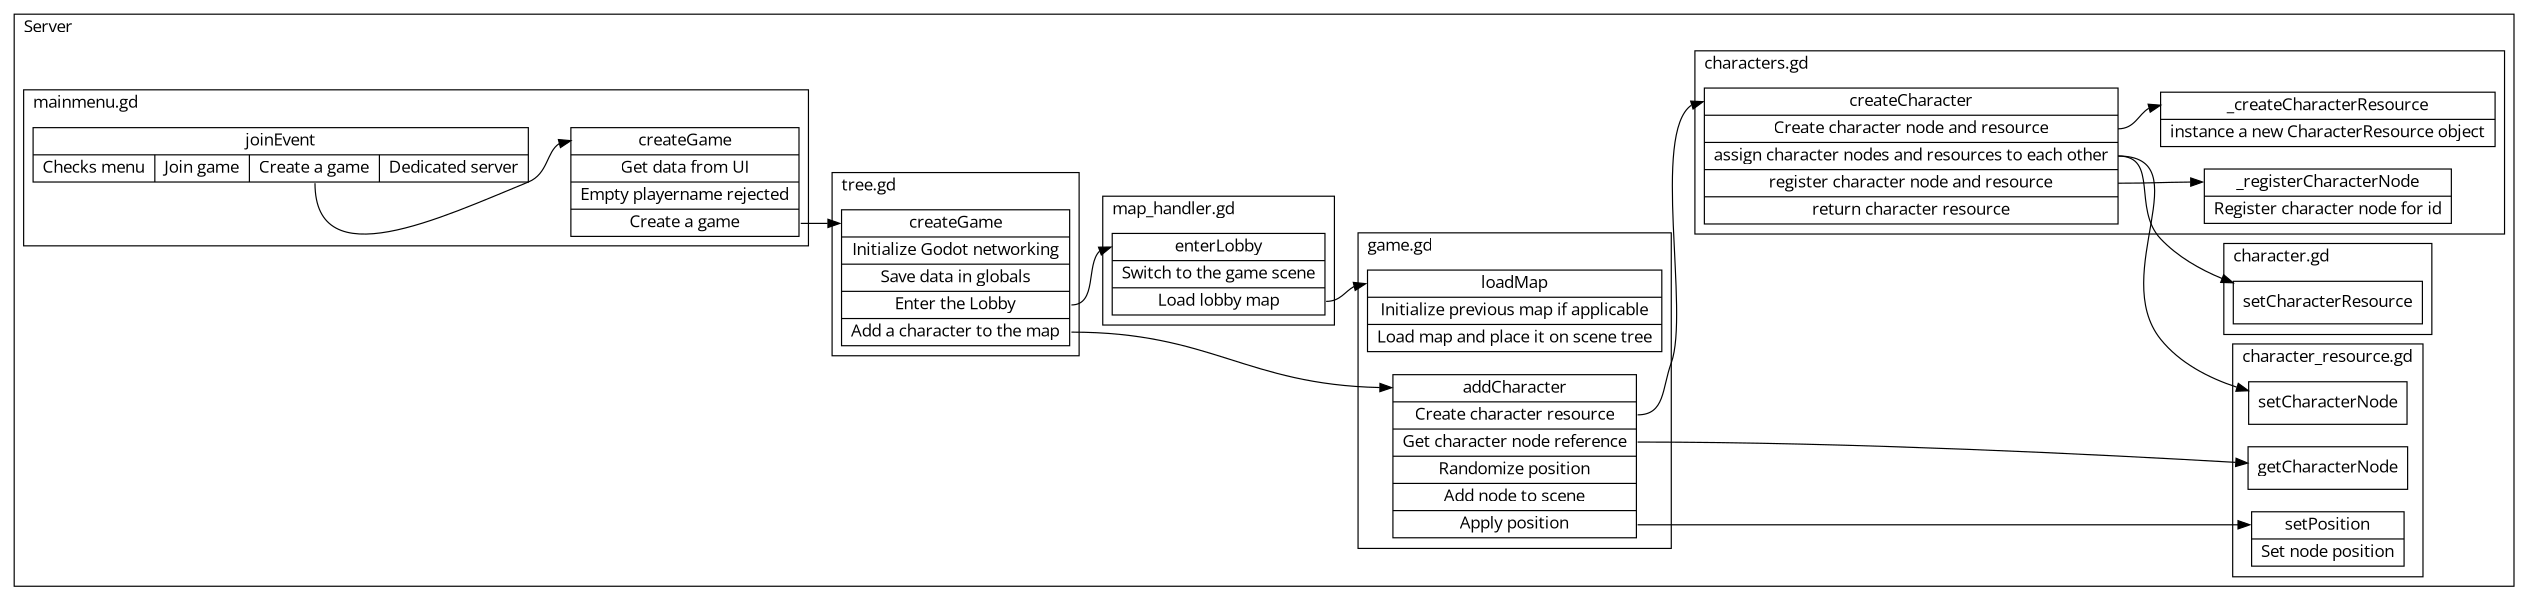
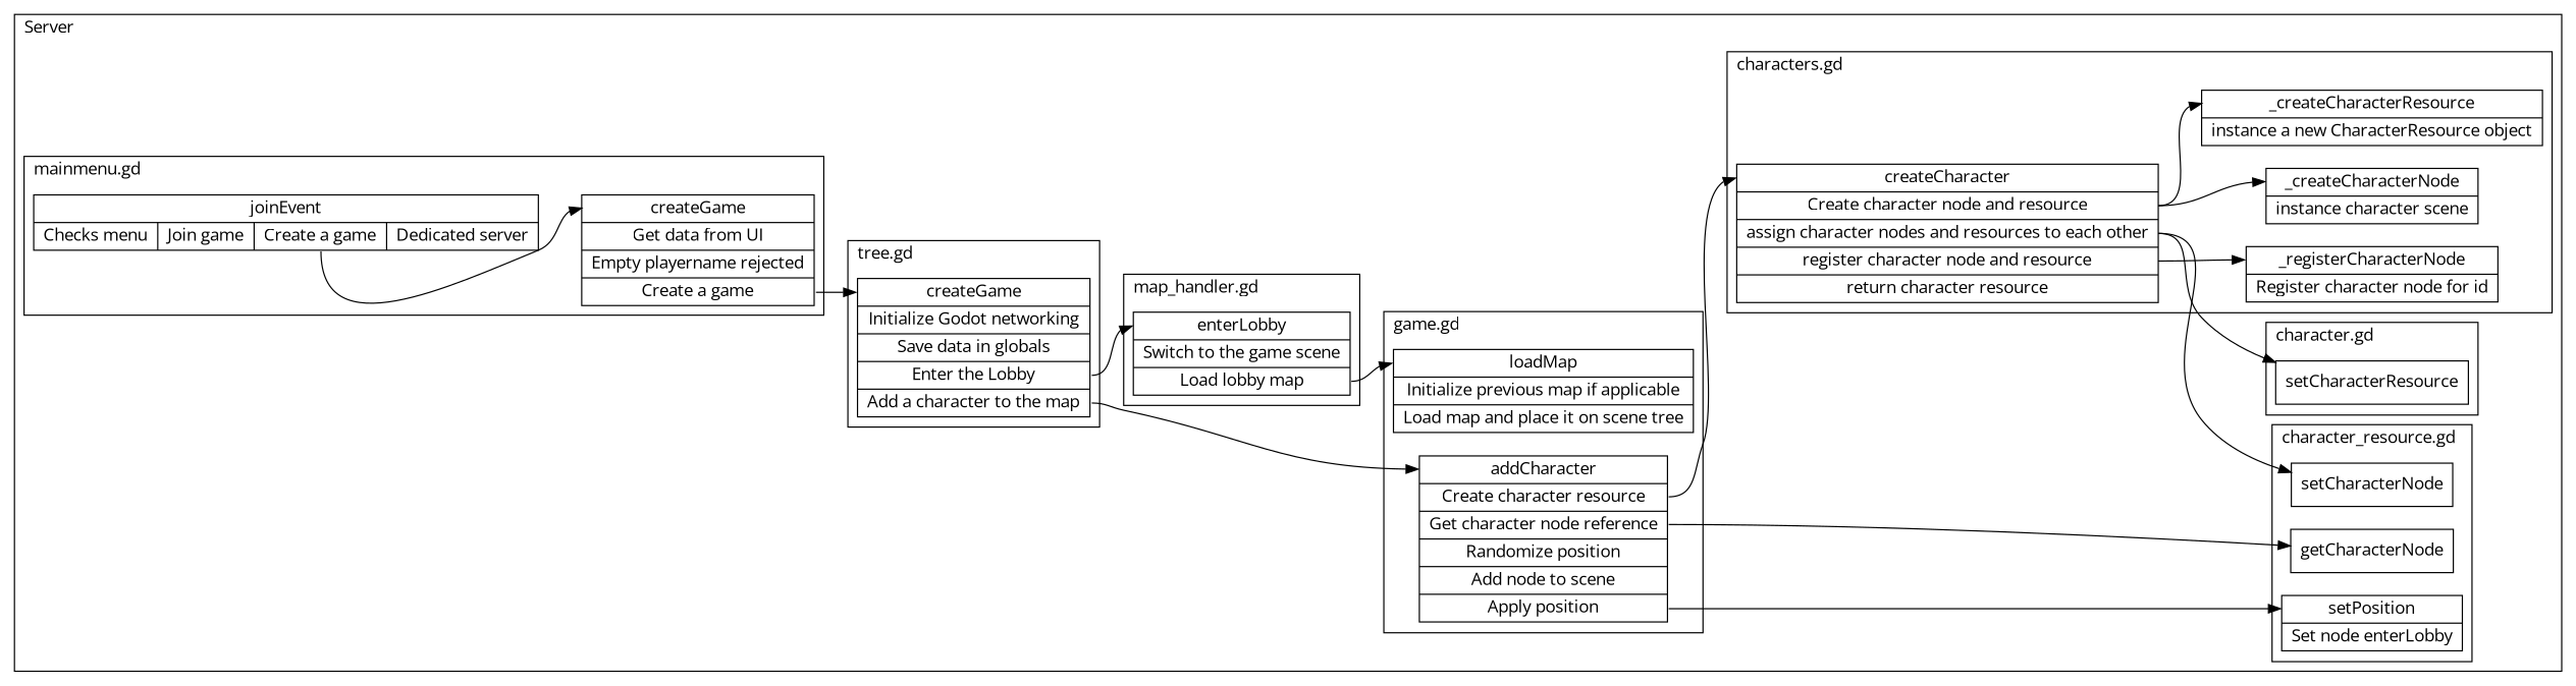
  digraph {
    fontname="Open Sans"
    rankdir=LR
    node [fontname="Open Sans" shape=record]
    edge [fontname="Open Sans" headport=begin tailport=f1]
    n1 [label="<begin>getCharacterNode"]
    n2 [label="<begin>setCharacterNode"]
-   n3 [label="<begin>setPosition | <f0> Set node position "]
+   n3 [label="<begin>setPosition | <f0> Set node enterLobby "]
    n4 [label="<begin>loadMap | {<f0> Initialize previous map if applicable } | <f1> Load map and place it on scene tree "]
    n5 [label="<begin>addCharacter | <f0> Create character resource  | <f1> Get character node reference  | <f2> Randomize position  | <f3> Add node to scene  | <f4> Apply position "]
    n6 [label="<begin>setCharacterResource"]
    n7 [label="<begin>enterLobby | <f0> Switch to the game scene  | <f1> Load lobby map "]
    n8 [label="<begin>createGame | <f0> Initialize Godot networking  | <f1> Save data in globals  | <f2> Enter the Lobby  | <f3> Add a character to the map "]
    n9 [label="<begin>createCharacter | <f0> Create character node and resource  | <f1> assign character nodes and resources to each other  | <f2> register character node and resource  | <f3> return character resource "]
+   n10 [label="<begin>_createCharacterNode | <f0> instance character scene "]
    n11 [label="<begin>_createCharacterResource | <f0> instance a new CharacterResource object "]
    n12 [label="<begin>_registerCharacterNode | <f0> Register character node for id "]
    n13 [label="<begin>createGame | <f0> Get data from UI  | {<f1> Empty playername rejected } | <f2> Create a game "]
    n14 [label="<begin>joinEvent | {<f0> Checks menu  | <f1> Join game  | <f2> Create a game  | <f3> Dedicated server }"]
    subgraph cluster_1 {
      label=Server
      labeljust=l
      subgraph cluster_2 {
        label="character_resource.gd"
        labeljust=l
        n1
        n2
        n3
      }
      subgraph cluster_3 {
        label="game.gd"
        labeljust=l
        n4
        n5
      }
      subgraph cluster_4 {
        label="character.gd"
        labeljust=l
        n6
      }
      subgraph cluster_5 {
        label="map_handler.gd"
        labeljust=l
        n7
      }
      subgraph cluster_6 {
        label="tree.gd"
        labeljust=l
        n8
      }
      subgraph cluster_7 {
        label="characters.gd"
        labeljust=l
        n9
+       n10
        n11
        n12
      }
      subgraph cluster_8 {
        label="mainmenu.gd"
        labeljust=l
        n13
        n14
      }
    }
    subgraph cluster_9 {
      label="Client 1"
      labeljust=l
    }
    subgraph cluster_10 {
      label="Client 2"
      labeljust=l
    }
    n5 -> n1
    n5 -> n3 [tailport=f4]
    n5 -> n9 [tailport=f0]
    n7 -> n4
    n8 -> n5 [tailport=f3]
    n8 -> n7 [tailport=f2]
    n9 -> n2
    n9 -> n6
+   n9 -> n10 [tailport=f0]
    n9 -> n11 [tailport=f0]
    n9 -> n12 [tailport=f2]
    n13 -> n8 [tailport=f2]
    n14 -> n13 [tailport=f2]
  }
